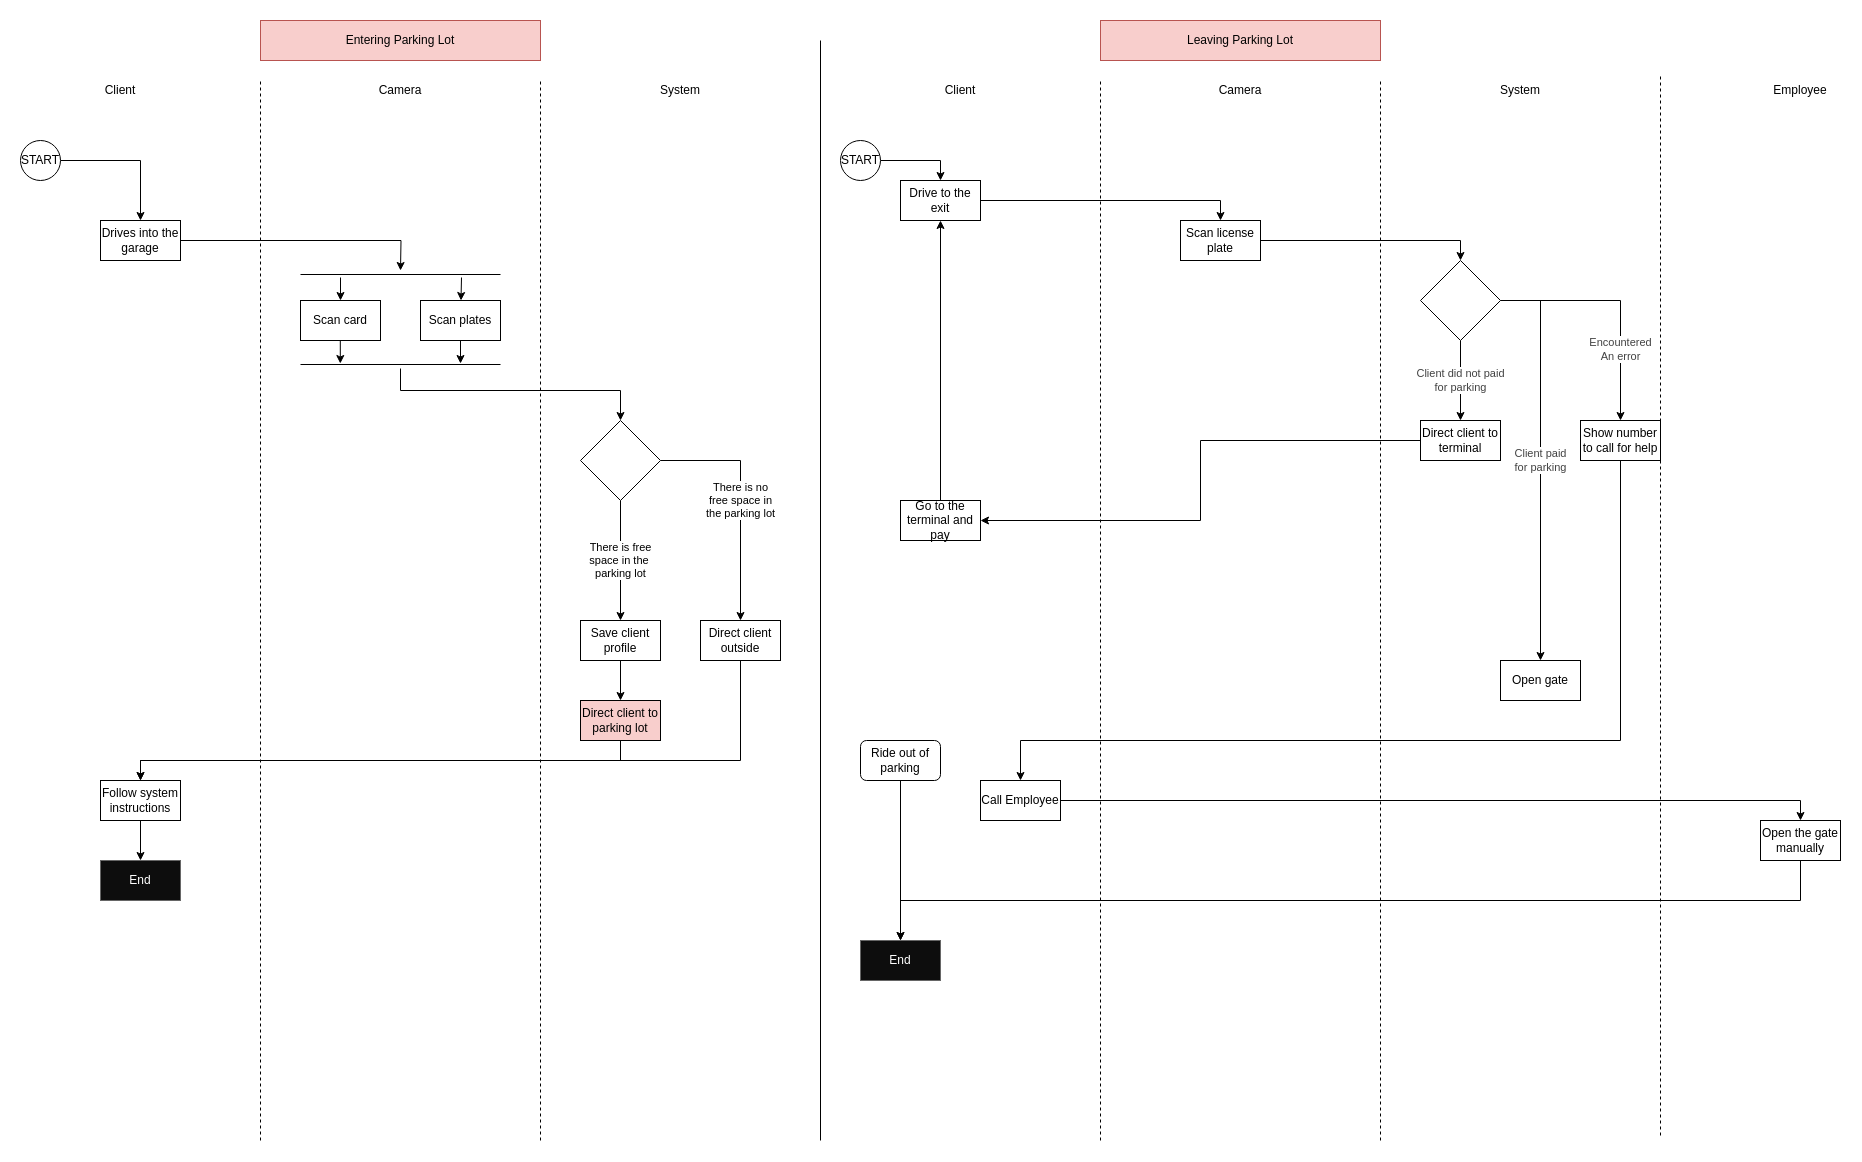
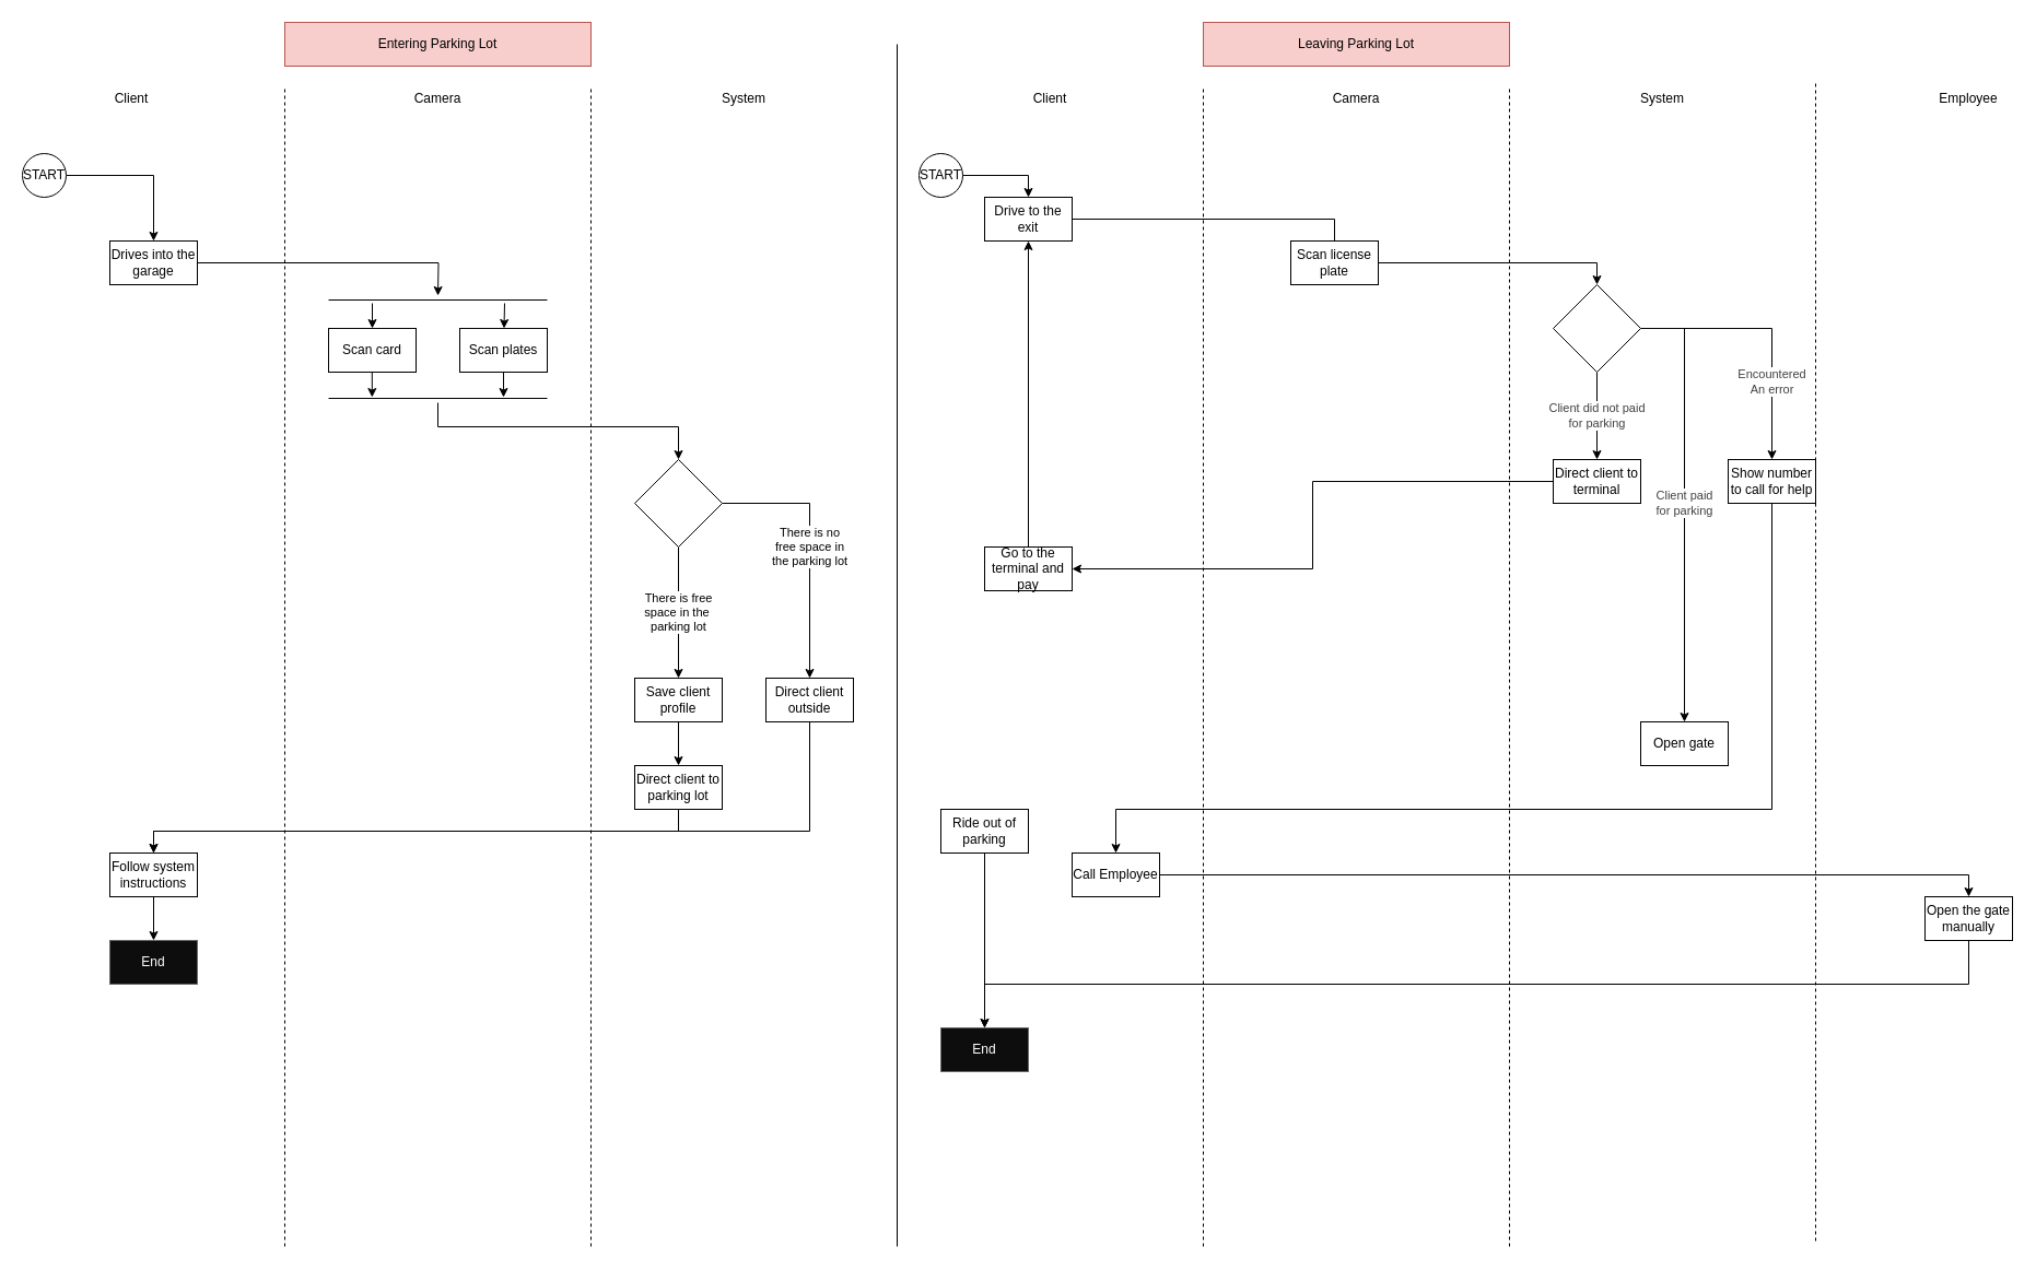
  <mxCell id="0" />
  <mxCell id="1" parent="0" />
  <mxCell id="2" style="edgeStyle=orthogonalEdgeStyle;rounded=0;orthogonalLoop=1;jettySize=auto;html=1;" parent="1" source="3" edge="1"><mxGeometry relative="1" as="geometry"><mxPoint x="400" y="270" as="targetPoint" /></mxGeometry></mxCell>
  <mxCell id="3" value="Drives into the garage" style="rounded=0;whiteSpace=wrap;html=1;" parent="1" vertex="1"><mxGeometry x="100" y="220" width="80" height="40" as="geometry" /></mxCell>
  <mxCell id="4" style="edgeStyle=orthogonalEdgeStyle;rounded=0;orthogonalLoop=1;jettySize=auto;html=1;entryX=0.5;entryY=0;entryDx=0;entryDy=0;" parent="1" source="5" target="3" edge="1"><mxGeometry relative="1" as="geometry" /></mxCell>
  <mxCell id="5" value="START" style="ellipse;whiteSpace=wrap;html=1;aspect=fixed;" parent="1" vertex="1"><mxGeometry x="20" y="140" width="40" height="40" as="geometry" /></mxCell>
  <mxCell id="6" value="Client" style="text;html=1;strokeColor=none;fillColor=none;align=center;verticalAlign=middle;whiteSpace=wrap;rounded=0;" parent="1" vertex="1"><mxGeometry x="100" y="80" width="40" height="20" as="geometry" /></mxCell>
  <mxCell id="7" value="Camera" style="text;html=1;strokeColor=none;fillColor=none;align=center;verticalAlign=middle;whiteSpace=wrap;rounded=0;" parent="1" vertex="1"><mxGeometry x="380" y="80" width="40" height="20" as="geometry" /></mxCell>
  <mxCell id="8" value="System" style="text;html=1;strokeColor=none;fillColor=none;align=center;verticalAlign=middle;whiteSpace=wrap;rounded=0;" parent="1" vertex="1"><mxGeometry x="660" y="80" width="40" height="20" as="geometry" /></mxCell>
  <mxCell id="9" value="" style="endArrow=none;html=1;dashed=1;" parent="1" edge="1"><mxGeometry width="50" height="50" relative="1" as="geometry"><mxPoint x="260" y="1140" as="sourcePoint" /><mxPoint x="260" y="80" as="targetPoint" /></mxGeometry></mxCell>
  <mxCell id="10" value="" style="endArrow=none;html=1;dashed=1;" parent="1" edge="1"><mxGeometry width="50" height="50" relative="1" as="geometry"><mxPoint x="540" y="1140" as="sourcePoint" /><mxPoint x="540" y="80" as="targetPoint" /></mxGeometry></mxCell>
  <mxCell id="11" value="Scan card" style="rounded=0;whiteSpace=wrap;html=1;" parent="1" vertex="1"><mxGeometry x="300" y="300" width="80" height="40" as="geometry" /></mxCell>
  <mxCell id="12" value="Scan plates" style="rounded=0;whiteSpace=wrap;html=1;" parent="1" vertex="1"><mxGeometry x="420" y="300" width="80" height="40" as="geometry" /></mxCell>
  <mxCell id="13" value="" style="edgeStyle=orthogonalEdgeStyle;rounded=0;orthogonalLoop=1;jettySize=auto;html=1;" parent="1" source="14" target="21" edge="1"><mxGeometry relative="1" as="geometry" /></mxCell>
  <mxCell id="14" value="Save client profile" style="rounded=0;whiteSpace=wrap;html=1;" parent="1" vertex="1"><mxGeometry x="580" y="620" width="80" height="40" as="geometry" /></mxCell>
  <mxCell id="15" value="There is no &lt;br&gt;free space in &lt;br&gt;the parking lot" style="edgeStyle=orthogonalEdgeStyle;rounded=0;orthogonalLoop=1;jettySize=auto;html=1;entryX=0.5;entryY=0;entryDx=0;entryDy=0;" parent="1" source="17" target="19" edge="1"><mxGeometry relative="1" as="geometry" /></mxCell>
  <mxCell id="16" value="There is free&lt;br&gt;space in the&amp;nbsp;&lt;br&gt;parking lot" style="edgeStyle=orthogonalEdgeStyle;rounded=0;orthogonalLoop=1;jettySize=auto;html=1;" parent="1" source="17" target="14" edge="1"><mxGeometry relative="1" as="geometry" /></mxCell>
  <mxCell id="17" value="" style="rhombus;whiteSpace=wrap;html=1;" parent="1" vertex="1"><mxGeometry x="580" y="420" width="80" height="80" as="geometry" /></mxCell>
  <mxCell id="18" style="edgeStyle=orthogonalEdgeStyle;rounded=0;orthogonalLoop=1;jettySize=auto;html=1;" parent="1" source="19" target="30" edge="1"><mxGeometry relative="1" as="geometry"><Array as="points"><mxPoint x="740" y="760" /><mxPoint x="140" y="760" /></Array></mxGeometry></mxCell>
  <mxCell id="19" value="Direct client outside" style="rounded=0;whiteSpace=wrap;html=1;" parent="1" vertex="1"><mxGeometry x="700" y="620" width="80" height="40" as="geometry" /></mxCell>
  <mxCell id="20" style="edgeStyle=orthogonalEdgeStyle;rounded=0;orthogonalLoop=1;jettySize=auto;html=1;" parent="1" source="21" target="30" edge="1"><mxGeometry relative="1" as="geometry"><Array as="points"><mxPoint x="620" y="760" /><mxPoint x="140" y="760" /></Array></mxGeometry></mxCell>
- <mxCell id="21" value="Direct client to parking lot" style="rounded=0;whiteSpace=wrap;html=1;fillColor=#f8cecc;" parent="1" vertex="1"><mxGeometry x="580" y="700" width="80" height="40" as="geometry" /></mxCell>
+ <mxCell id="21" value="Direct client to parking lot" style="rounded=0;whiteSpace=wrap;html=1;" parent="1" vertex="1"><mxGeometry x="580" y="700" width="80" height="40" as="geometry" /></mxCell>
  <mxCell id="22" style="edgeStyle=orthogonalEdgeStyle;rounded=0;orthogonalLoop=1;jettySize=auto;html=1;" parent="1" target="11" edge="1"><mxGeometry relative="1" as="geometry"><mxPoint x="340" y="277" as="sourcePoint" /><Array as="points"><mxPoint x="340" y="277" /></Array></mxGeometry></mxCell>
  <mxCell id="23" value="" style="line;strokeWidth=1;fillColor=none;align=left;verticalAlign=middle;spacingTop=-1;spacingLeft=3;spacingRight=3;rotatable=0;labelPosition=right;points=[];portConstraint=eastwest;" parent="1" vertex="1"><mxGeometry x="300" y="270" width="200" height="8" as="geometry" /></mxCell>
  <mxCell id="24" style="edgeStyle=orthogonalEdgeStyle;rounded=0;orthogonalLoop=1;jettySize=auto;html=1;" parent="1" edge="1"><mxGeometry relative="1" as="geometry"><mxPoint x="461" y="277" as="sourcePoint" /><mxPoint x="460.5" y="300" as="targetPoint" /></mxGeometry></mxCell>
  <mxCell id="25" style="edgeStyle=orthogonalEdgeStyle;rounded=0;orthogonalLoop=1;jettySize=auto;html=1;" parent="1" source="26" target="17" edge="1"><mxGeometry relative="1" as="geometry"><Array as="points"><mxPoint x="400" y="390" /><mxPoint x="620" y="390" /></Array></mxGeometry></mxCell>
  <mxCell id="26" value="" style="line;strokeWidth=1;fillColor=none;align=left;verticalAlign=middle;spacingTop=-1;spacingLeft=3;spacingRight=3;rotatable=0;labelPosition=right;points=[];portConstraint=eastwest;" parent="1" vertex="1"><mxGeometry x="300" y="360" width="200" height="8" as="geometry" /></mxCell>
  <mxCell id="27" style="edgeStyle=orthogonalEdgeStyle;rounded=0;orthogonalLoop=1;jettySize=auto;html=1;" parent="1" edge="1"><mxGeometry relative="1" as="geometry"><mxPoint x="339.8" y="340" as="sourcePoint" /><mxPoint x="339.8" y="363" as="targetPoint" /><Array as="points"><mxPoint x="339.8" y="340" /></Array></mxGeometry></mxCell>
  <mxCell id="28" style="edgeStyle=orthogonalEdgeStyle;rounded=0;orthogonalLoop=1;jettySize=auto;html=1;" parent="1" edge="1"><mxGeometry relative="1" as="geometry"><mxPoint x="460" y="340" as="sourcePoint" /><mxPoint x="460" y="363" as="targetPoint" /><Array as="points"><mxPoint x="460" y="340" /></Array></mxGeometry></mxCell>
  <mxCell id="29" style="edgeStyle=orthogonalEdgeStyle;rounded=0;orthogonalLoop=1;jettySize=auto;html=1;" parent="1" source="30" target="31" edge="1"><mxGeometry relative="1" as="geometry" /></mxCell>
  <mxCell id="30" value="Follow system instructions" style="rounded=0;whiteSpace=wrap;html=1;" parent="1" vertex="1"><mxGeometry x="100" y="780" width="80" height="40" as="geometry" /></mxCell>
  <mxCell id="31" value="&lt;font color=&quot;#ffffff&quot;&gt;End&lt;/font&gt;" style="rounded=0;whiteSpace=wrap;html=1;strokeColor=#666666;fontColor=#333333;fillColor=#0D0D0D;" parent="1" vertex="1"><mxGeometry x="100" y="860" width="80" height="40" as="geometry" /></mxCell>
  <mxCell id="32" value="" style="endArrow=none;html=1;" parent="1" edge="1"><mxGeometry width="50" height="50" relative="1" as="geometry"><mxPoint x="820" y="1140" as="sourcePoint" /><mxPoint x="820" y="40" as="targetPoint" /></mxGeometry></mxCell>
  <mxCell id="33" value="Entering Parking Lot" style="rounded=0;whiteSpace=wrap;html=1;fillColor=#f8cecc;strokeColor=#b85450;" parent="1" vertex="1"><mxGeometry x="260" width="280" height="40" as="geometry" y="20" /></mxCell>
  <mxCell id="34" value="Client" style="text;html=1;strokeColor=none;fillColor=none;align=center;verticalAlign=middle;whiteSpace=wrap;rounded=0;" parent="1" vertex="1"><mxGeometry x="940" y="80" width="40" height="20" as="geometry" /></mxCell>
  <mxCell id="35" value="Camera" style="text;html=1;strokeColor=none;fillColor=none;align=center;verticalAlign=middle;whiteSpace=wrap;rounded=0;" parent="1" vertex="1"><mxGeometry x="1220" y="80" width="40" height="20" as="geometry" /></mxCell>
  <mxCell id="36" value="System" style="text;html=1;strokeColor=none;fillColor=none;align=center;verticalAlign=middle;whiteSpace=wrap;rounded=0;" parent="1" vertex="1"><mxGeometry x="1500" y="80" width="40" height="20" as="geometry" /></mxCell>
  <mxCell id="37" value="" style="endArrow=none;html=1;dashed=1;" parent="1" edge="1"><mxGeometry width="50" height="50" relative="1" as="geometry"><mxPoint x="1100" y="1140" as="sourcePoint" /><mxPoint x="1100" y="80" as="targetPoint" /></mxGeometry></mxCell>
  <mxCell id="38" value="" style="endArrow=none;html=1;dashed=1;" parent="1" edge="1"><mxGeometry width="50" height="50" relative="1" as="geometry"><mxPoint x="1380" y="1140" as="sourcePoint" /><mxPoint x="1380" y="80" as="targetPoint" /></mxGeometry></mxCell>
  <mxCell id="39" value="Leaving Parking Lot" style="rounded=0;whiteSpace=wrap;html=1;fillColor=#f8cecc;strokeColor=#b85450;" parent="1" vertex="1"><mxGeometry x="1100" width="280" height="40" as="geometry" y="20" /></mxCell>
  <mxCell id="40" style="edgeStyle=orthogonalEdgeStyle;rounded=0;orthogonalLoop=1;jettySize=auto;html=1;entryX=0.5;entryY=0;entryDx=0;entryDy=0;fontColor=#424242;" edge="1" parent="1" source="41" target="43"><mxGeometry relative="1" as="geometry" /></mxCell>
  <mxCell id="41" value="START" style="ellipse;whiteSpace=wrap;html=1;aspect=fixed;" parent="1" vertex="1"><mxGeometry x="840" y="140" width="40" height="40" as="geometry" /></mxCell>
- <mxCell id="42" style="edgeStyle=orthogonalEdgeStyle;rounded=0;orthogonalLoop=1;jettySize=auto;html=1;entryX=0.5;entryY=0;entryDx=0;entryDy=0;fontColor=#424242;" edge="1" parent="1" source="43" target="54"><mxGeometry relative="1" as="geometry" /></mxCell>
+ <mxCell id="42" style="edgeStyle=orthogonalEdgeStyle;rounded=0;orthogonalLoop=1;jettySize=auto;html=1;entryX=0.5;entryY=0;entryDx=0;entryDy=0;fontColor=#424242;endArrow=none;" edge="1" parent="1" source="43" target="54"><mxGeometry relative="1" as="geometry" /></mxCell>
  <mxCell id="43" value="Drive to the exit" style="rounded=0;whiteSpace=wrap;html=1;" parent="1" vertex="1"><mxGeometry x="900" y="180" width="80" height="40" as="geometry" /></mxCell>
  <mxCell id="44" value="Client did not paid&lt;br&gt;for parking" style="edgeStyle=orthogonalEdgeStyle;rounded=0;orthogonalLoop=1;jettySize=auto;html=1;fontColor=#424242;" edge="1" parent="1" source="47" target="49"><mxGeometry relative="1" as="geometry" /></mxCell>
  <mxCell id="45" value="Client paid&lt;br&gt;for parking" style="edgeStyle=orthogonalEdgeStyle;rounded=0;orthogonalLoop=1;jettySize=auto;html=1;fontColor=#424242;" edge="1" parent="1" source="47" target="50"><mxGeometry relative="1" as="geometry"><Array as="points"><mxPoint x="1540" y="300" /></Array></mxGeometry></mxCell>
  <mxCell id="46" value="Encountered&lt;br&gt;An error" style="edgeStyle=orthogonalEdgeStyle;rounded=0;orthogonalLoop=1;jettySize=auto;html=1;fontColor=#424242;" edge="1" parent="1" source="47" target="59"><mxGeometry x="0.417" relative="1" as="geometry"><mxPoint x="1660" y="350" as="targetPoint" /><mxPoint y="-1" as="offset" /></mxGeometry></mxCell>
  <mxCell id="47" value="" style="rhombus;whiteSpace=wrap;html=1;" vertex="1" parent="1"><mxGeometry x="1420" y="260" width="80" height="80" as="geometry" /></mxCell>
  <mxCell id="48" style="edgeStyle=orthogonalEdgeStyle;rounded=0;orthogonalLoop=1;jettySize=auto;html=1;entryX=1;entryY=0.5;entryDx=0;entryDy=0;fontColor=#424242;" edge="1" parent="1" source="49" target="52"><mxGeometry relative="1" as="geometry" /></mxCell>
  <mxCell id="49" value="Direct client to terminal" style="rounded=0;whiteSpace=wrap;html=1;" vertex="1" parent="1"><mxGeometry x="1420" y="420" width="80" height="40" as="geometry" /></mxCell>
  <mxCell id="50" value="Open gate" style="rounded=0;whiteSpace=wrap;html=1;" vertex="1" parent="1"><mxGeometry x="1500" y="660" width="80" height="40" as="geometry" /></mxCell>
  <mxCell id="51" style="edgeStyle=orthogonalEdgeStyle;rounded=0;orthogonalLoop=1;jettySize=auto;html=1;entryX=0.5;entryY=1;entryDx=0;entryDy=0;fontColor=#424242;" edge="1" parent="1" source="52" target="43"><mxGeometry relative="1" as="geometry" /></mxCell>
  <mxCell id="52" value="Go to the terminal and pay" style="rounded=0;whiteSpace=wrap;html=1;" vertex="1" parent="1"><mxGeometry x="900" y="500" width="80" height="40" as="geometry" /></mxCell>
  <mxCell id="53" style="edgeStyle=orthogonalEdgeStyle;rounded=0;orthogonalLoop=1;jettySize=auto;html=1;entryX=0.5;entryY=0;entryDx=0;entryDy=0;fontColor=#424242;" edge="1" parent="1" source="54" target="47"><mxGeometry relative="1" as="geometry" /></mxCell>
  <mxCell id="54" value="Scan license plate" style="rounded=0;whiteSpace=wrap;html=1;" vertex="1" parent="1"><mxGeometry x="1180" y="220" width="80" height="40" as="geometry" /></mxCell>
  <mxCell id="55" style="edgeStyle=orthogonalEdgeStyle;rounded=0;orthogonalLoop=1;jettySize=auto;html=1;entryX=0.5;entryY=0;entryDx=0;entryDy=0;fontColor=#424242;" edge="1" parent="1" source="56" target="57"><mxGeometry relative="1" as="geometry" /></mxCell>
- <mxCell id="56" value="Ride out of parking" style="whiteSpace=wrap;html=1;rounded=1;" vertex="1" parent="1"><mxGeometry x="860" y="740" width="80" height="40" as="geometry" /></mxCell>
+ <mxCell id="56" value="Ride out of parking" style="rounded=0;whiteSpace=wrap;html=1;" vertex="1" parent="1"><mxGeometry x="860" y="740" width="80" height="40" as="geometry" /></mxCell>
  <mxCell id="57" value="&lt;font color=&quot;#ffffff&quot;&gt;End&lt;/font&gt;" style="rounded=0;whiteSpace=wrap;html=1;strokeColor=#666666;fontColor=#333333;fillColor=#0D0D0D;" vertex="1" parent="1"><mxGeometry x="860" y="940" width="80" height="40" as="geometry" /></mxCell>
  <mxCell id="58" style="edgeStyle=orthogonalEdgeStyle;rounded=0;orthogonalLoop=1;jettySize=auto;html=1;fontColor=#424242;" edge="1" parent="1" source="59" target="61"><mxGeometry relative="1" as="geometry"><Array as="points"><mxPoint x="1620" y="740" /><mxPoint x="1020" y="740" /></Array></mxGeometry></mxCell>
  <mxCell id="59" value="Show number to call for help" style="rounded=0;whiteSpace=wrap;html=1;" vertex="1" parent="1"><mxGeometry x="1580" y="420" width="80" height="40" as="geometry" /></mxCell>
  <mxCell id="60" style="edgeStyle=orthogonalEdgeStyle;rounded=0;orthogonalLoop=1;jettySize=auto;html=1;entryX=0.5;entryY=0;entryDx=0;entryDy=0;fontColor=#424242;" edge="1" parent="1" source="61" target="65"><mxGeometry relative="1" as="geometry" /></mxCell>
  <mxCell id="61" value="Call Employee" style="rounded=0;whiteSpace=wrap;html=1;" vertex="1" parent="1"><mxGeometry x="980" y="780" width="80" height="40" as="geometry" /></mxCell>
  <mxCell id="62" value="" style="endArrow=none;html=1;dashed=1;" edge="1" parent="1"><mxGeometry width="50" height="50" relative="1" as="geometry"><mxPoint x="1660" y="1135" as="sourcePoint" /><mxPoint x="1660" y="75" as="targetPoint" /></mxGeometry></mxCell>
  <mxCell id="63" value="Employee" style="text;html=1;strokeColor=none;fillColor=none;align=center;verticalAlign=middle;whiteSpace=wrap;rounded=0;" vertex="1" parent="1"><mxGeometry x="1780" y="80" width="40" height="20" as="geometry" /></mxCell>
  <mxCell id="64" style="edgeStyle=orthogonalEdgeStyle;rounded=0;orthogonalLoop=1;jettySize=auto;html=1;entryX=0.5;entryY=0;entryDx=0;entryDy=0;fontColor=#424242;" edge="1" parent="1" source="65" target="57"><mxGeometry relative="1" as="geometry"><Array as="points"><mxPoint x="1800" y="900" /><mxPoint x="900" y="900" /></Array></mxGeometry></mxCell>
  <mxCell id="65" value="Open the gate manually" style="rounded=0;whiteSpace=wrap;html=1;" vertex="1" parent="1"><mxGeometry x="1760" y="820" width="80" height="40" as="geometry" /></mxCell>
